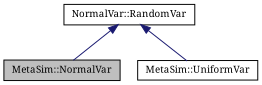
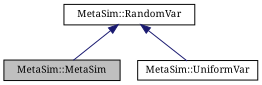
  digraph {
    fontname="Noto Serif"
    node [color=black fillcolor=white fontname="Noto Serif" fontsize=10 shape=record style=filled]
    edge [color=midnightblue dir=back fontname="Noto Serif" fontsize=10 labelfontname=Helvetica labelfontsize=10 style=solid]
-   n1 [fillcolor=grey75 fontcolor=black height=0.2 label="MetaSim::NormalVar" width=0.4]
+   n1 [fillcolor=grey75 fontcolor=black height=0.2 label="MetaSim::MetaSim" width=0.4]
    n2 [height=0.2 label="MetaSim::UniformVar" width=0.4]
-   n3 [height=0.2 label="NormalVar::RandomVar" width=0.4]
+   n3 [height=0.2 label="MetaSim::RandomVar" width=0.4]
    n3 -> n1
    n3 -> n2
  }
